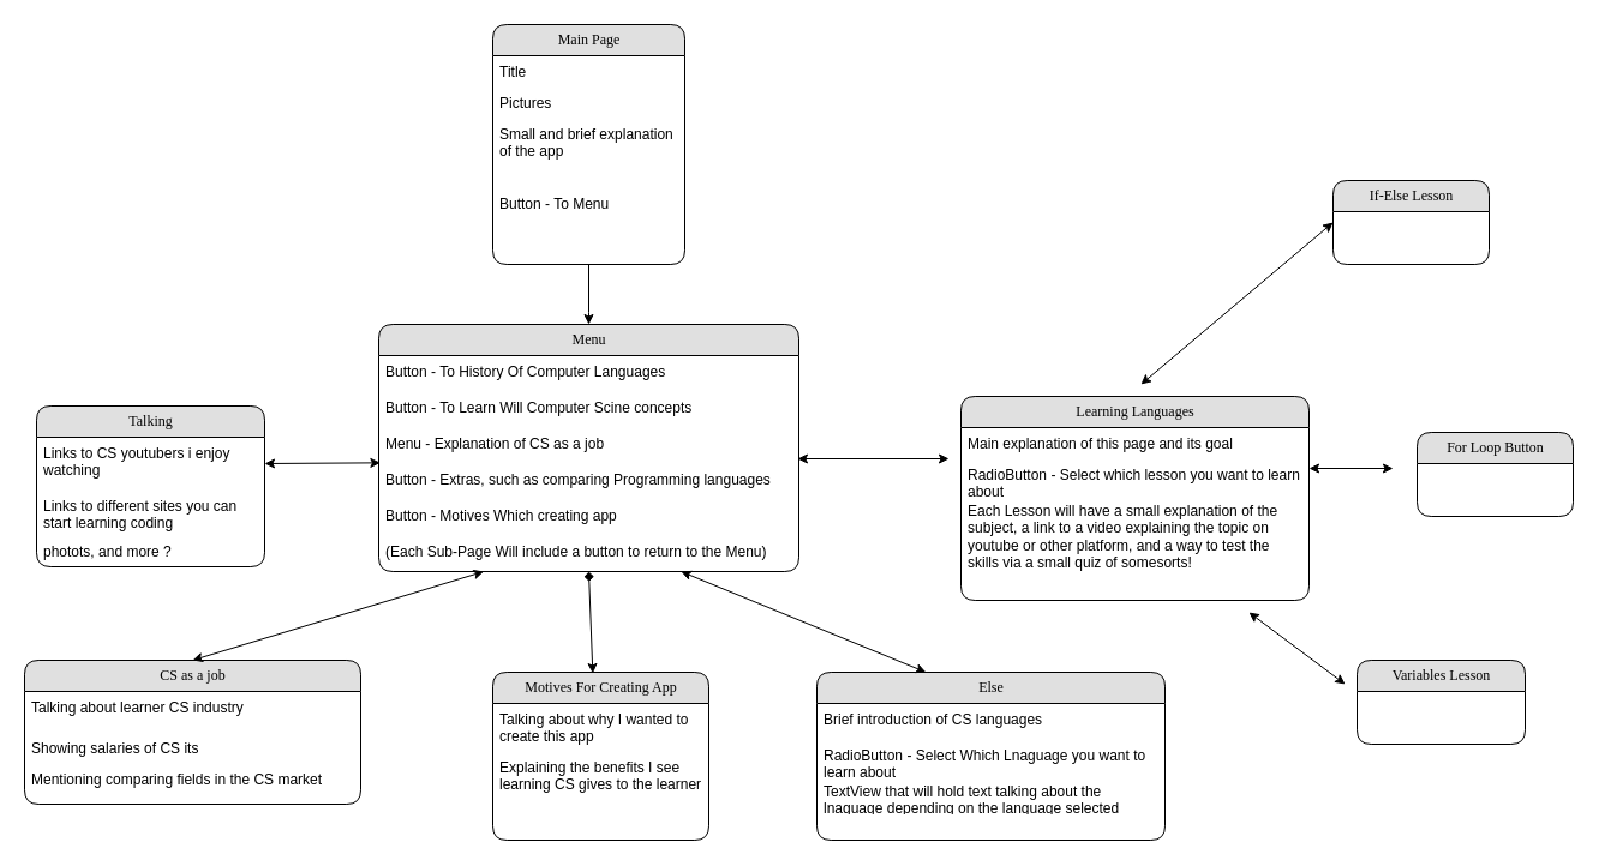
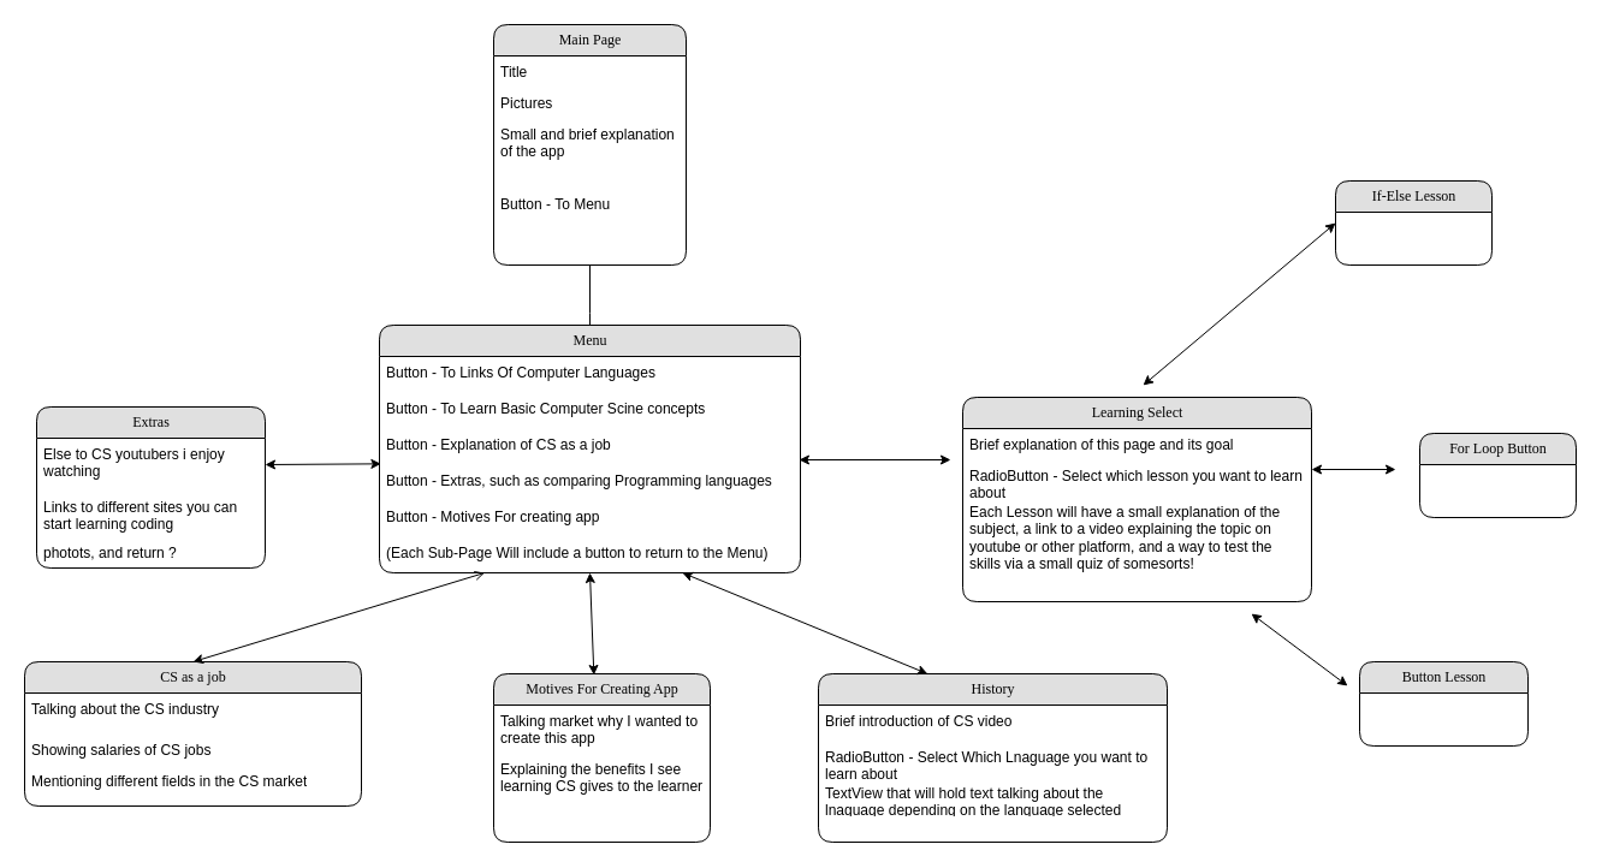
  <mxCell id="0" />
  <mxCell id="1" parent="0" />
- <mxCell id="2" style="edgeStyle=orthogonalEdgeStyle;rounded=0;orthogonalLoop=1;jettySize=auto;html=1;exitX=0.5;exitY=1;exitDx=0;exitDy=0;" parent="1" source="3" target="19" edge="1"><mxGeometry relative="1" as="geometry"><Array as="points"><mxPoint x="490" y="260" /><mxPoint x="490" y="260" /></Array></mxGeometry></mxCell>
+ <mxCell id="2" style="edgeStyle=orthogonalEdgeStyle;rounded=0;orthogonalLoop=1;jettySize=auto;html=1;exitX=0.5;exitY=1;exitDx=0;exitDy=0;endArrow=none;" parent="1" source="3" target="19" edge="1"><mxGeometry relative="1" as="geometry"><Array as="points"><mxPoint x="490" y="260" /><mxPoint x="490" y="260" /></Array></mxGeometry></mxCell>
  <mxCell id="3" value="Main Page" style="swimlane;html=1;fontStyle=0;childLayout=stackLayout;horizontal=1;startSize=26;fillColor=#e0e0e0;horizontalStack=0;resizeParent=1;resizeLast=0;collapsible=1;marginBottom=0;swimlaneFillColor=#ffffff;align=center;rounded=1;shadow=0;comic=0;labelBackgroundColor=none;strokeWidth=1;fontFamily=Verdana;fontSize=12" parent="1" vertex="1"><mxGeometry x="410" y="20" width="160" height="200" as="geometry" /></mxCell>
  <mxCell id="4" value="Title" style="text;html=1;strokeColor=none;fillColor=none;spacingLeft=4;spacingRight=4;whiteSpace=wrap;overflow=hidden;rotatable=0;points=[[0,0.5],[1,0.5]];portConstraint=eastwest;" parent="3" vertex="1"><mxGeometry y="26" width="160" height="26" as="geometry" /></mxCell>
  <mxCell id="5" value="Pictures" style="text;html=1;strokeColor=none;fillColor=none;spacingLeft=4;spacingRight=4;whiteSpace=wrap;overflow=hidden;rotatable=0;points=[[0,0.5],[1,0.5]];portConstraint=eastwest;" parent="3" vertex="1"><mxGeometry y="52" width="160" height="26" as="geometry" /></mxCell>
  <mxCell id="6" value="Small and brief explanation of the app&lt;div&gt;&lt;br&gt;&lt;/div&gt;&lt;div&gt;&lt;br&gt;&lt;/div&gt;&lt;div&gt;Button - To Menu&lt;/div&gt;&lt;div&gt;&lt;div&gt;&lt;br&gt;&lt;/div&gt;&lt;/div&gt;" style="text;html=1;strokeColor=none;fillColor=none;spacingLeft=4;spacingRight=4;whiteSpace=wrap;overflow=hidden;rotatable=0;points=[[0,0.5],[1,0.5]];portConstraint=eastwest;" parent="3" vertex="1"><mxGeometry y="78" width="160" height="102" as="geometry" /></mxCell>
- <mxCell id="7" value="Learning Languages" style="swimlane;html=1;fontStyle=0;childLayout=stackLayout;horizontal=1;startSize=26;fillColor=#e0e0e0;horizontalStack=0;resizeParent=1;resizeLast=0;collapsible=1;marginBottom=0;swimlaneFillColor=#ffffff;align=center;rounded=1;shadow=0;comic=0;labelBackgroundColor=none;strokeWidth=1;fontFamily=Verdana;fontSize=12" parent="1" vertex="1"><mxGeometry x="800" y="330" width="290" height="170" as="geometry" /></mxCell>
- <mxCell id="8" value="Main explanation of this page and its goal" style="text;html=1;strokeColor=none;fillColor=none;spacingLeft=4;spacingRight=4;whiteSpace=wrap;overflow=hidden;rotatable=0;points=[[0,0.5],[1,0.5]];portConstraint=eastwest;" parent="7" vertex="1"><mxGeometry y="26" width="290" height="26" as="geometry" /></mxCell>
+ <mxCell id="7" value="Learning Select" style="swimlane;html=1;fontStyle=0;childLayout=stackLayout;horizontal=1;startSize=26;fillColor=#e0e0e0;horizontalStack=0;resizeParent=1;resizeLast=0;collapsible=1;marginBottom=0;swimlaneFillColor=#ffffff;align=center;rounded=1;shadow=0;comic=0;labelBackgroundColor=none;strokeWidth=1;fontFamily=Verdana;fontSize=12" parent="1" vertex="1"><mxGeometry x="800" y="330" width="290" height="170" as="geometry" /></mxCell>
+ <mxCell id="8" value="Brief explanation of this page and its goal" style="text;html=1;strokeColor=none;fillColor=none;spacingLeft=4;spacingRight=4;whiteSpace=wrap;overflow=hidden;rotatable=0;points=[[0,0.5],[1,0.5]];portConstraint=eastwest;" parent="7" vertex="1"><mxGeometry y="26" width="290" height="26" as="geometry" /></mxCell>
  <mxCell id="9" value="RadioButton - Select which lesson you want to learn about" style="text;html=1;strokeColor=none;fillColor=none;spacingLeft=4;spacingRight=4;whiteSpace=wrap;overflow=hidden;rotatable=0;points=[[0,0.5],[1,0.5]];portConstraint=eastwest;" vertex="1" parent="7"><mxGeometry y="52" width="290" height="30" as="geometry" /></mxCell>
  <mxCell id="10" value="Each Lesson will have a small explanation of the subject, a link to a video explaining the topic on youtube or other platform, and a way to test the skills via a small quiz of somesorts!" style="text;html=1;strokeColor=none;fillColor=none;spacingLeft=4;spacingRight=4;whiteSpace=wrap;overflow=hidden;rotatable=0;points=[[0,0.5],[1,0.5]];portConstraint=eastwest;" vertex="1" parent="7"><mxGeometry y="82" width="290" height="68" as="geometry" /></mxCell>
- <mxCell id="11" value="Talking" style="swimlane;html=1;fontStyle=0;childLayout=stackLayout;horizontal=1;startSize=26;fillColor=#e0e0e0;horizontalStack=0;resizeParent=1;resizeLast=0;collapsible=1;marginBottom=0;swimlaneFillColor=#ffffff;align=center;rounded=1;shadow=0;comic=0;labelBackgroundColor=none;strokeWidth=1;fontFamily=Verdana;fontSize=12" parent="1" vertex="1"><mxGeometry x="30" y="338" width="190" height="134" as="geometry" /></mxCell>
- <mxCell id="12" value="Links to CS youtubers i enjoy watching" style="text;html=1;strokeColor=none;fillColor=none;spacingLeft=4;spacingRight=4;whiteSpace=wrap;overflow=hidden;rotatable=0;points=[[0,0.5],[1,0.5]];portConstraint=eastwest;" parent="11" vertex="1"><mxGeometry y="26" width="190" height="44" as="geometry" /></mxCell>
+ <mxCell id="11" value="Extras" style="swimlane;html=1;fontStyle=0;childLayout=stackLayout;horizontal=1;startSize=26;fillColor=#e0e0e0;horizontalStack=0;resizeParent=1;resizeLast=0;collapsible=1;marginBottom=0;swimlaneFillColor=#ffffff;align=center;rounded=1;shadow=0;comic=0;labelBackgroundColor=none;strokeWidth=1;fontFamily=Verdana;fontSize=12" parent="1" vertex="1"><mxGeometry x="30" y="338" width="190" height="134" as="geometry" /></mxCell>
+ <mxCell id="12" value="Else to CS youtubers i enjoy watching" style="text;html=1;strokeColor=none;fillColor=none;spacingLeft=4;spacingRight=4;whiteSpace=wrap;overflow=hidden;rotatable=0;points=[[0,0.5],[1,0.5]];portConstraint=eastwest;" parent="11" vertex="1"><mxGeometry y="26" width="190" height="44" as="geometry" /></mxCell>
  <mxCell id="13" value="Links to different sites you can start learning coding" style="text;html=1;strokeColor=none;fillColor=none;spacingLeft=4;spacingRight=4;whiteSpace=wrap;overflow=hidden;rotatable=0;points=[[0,0.5],[1,0.5]];portConstraint=eastwest;" parent="11" vertex="1"><mxGeometry y="70" width="190" height="38" as="geometry" /></mxCell>
- <mxCell id="14" value="photots, and more ?" style="text;html=1;strokeColor=none;fillColor=none;spacingLeft=4;spacingRight=4;whiteSpace=wrap;overflow=hidden;rotatable=0;points=[[0,0.5],[1,0.5]];portConstraint=eastwest;" parent="11" vertex="1"><mxGeometry y="108" width="190" height="26" as="geometry" /></mxCell>
+ <mxCell id="14" value="photots, and return ?" style="text;html=1;strokeColor=none;fillColor=none;spacingLeft=4;spacingRight=4;whiteSpace=wrap;overflow=hidden;rotatable=0;points=[[0,0.5],[1,0.5]];portConstraint=eastwest;" parent="11" vertex="1"><mxGeometry y="108" width="190" height="26" as="geometry" /></mxCell>
  <mxCell id="15" value="CS as a job" style="swimlane;html=1;fontStyle=0;childLayout=stackLayout;horizontal=1;startSize=26;fillColor=#e0e0e0;horizontalStack=0;resizeParent=1;resizeLast=0;collapsible=1;marginBottom=0;swimlaneFillColor=#ffffff;align=center;rounded=1;shadow=0;comic=0;labelBackgroundColor=none;strokeWidth=1;fontFamily=Verdana;fontSize=12" parent="1" vertex="1"><mxGeometry x="20" y="550" width="280" height="120" as="geometry" /></mxCell>
- <mxCell id="16" value="Talking about learner CS industry" style="text;html=1;strokeColor=none;fillColor=none;spacingLeft=4;spacingRight=4;whiteSpace=wrap;overflow=hidden;rotatable=0;points=[[0,0.5],[1,0.5]];portConstraint=eastwest;" vertex="1" parent="15"><mxGeometry y="26" width="280" height="34" as="geometry" /></mxCell>
- <mxCell id="17" value="Showing salaries of CS its" style="text;html=1;strokeColor=none;fillColor=none;spacingLeft=4;spacingRight=4;whiteSpace=wrap;overflow=hidden;rotatable=0;points=[[0,0.5],[1,0.5]];portConstraint=eastwest;" vertex="1" parent="15"><mxGeometry y="60" width="280" height="26" as="geometry" /></mxCell>
- <mxCell id="18" value="Mentioning comparing fields in the CS market" style="text;html=1;strokeColor=none;fillColor=none;spacingLeft=4;spacingRight=4;whiteSpace=wrap;overflow=hidden;rotatable=0;points=[[0,0.5],[1,0.5]];portConstraint=eastwest;" vertex="1" parent="15"><mxGeometry y="86" width="280" height="26" as="geometry" /></mxCell>
+ <mxCell id="16" value="Talking about the CS industry" style="text;html=1;strokeColor=none;fillColor=none;spacingLeft=4;spacingRight=4;whiteSpace=wrap;overflow=hidden;rotatable=0;points=[[0,0.5],[1,0.5]];portConstraint=eastwest;" vertex="1" parent="15"><mxGeometry y="26" width="280" height="34" as="geometry" /></mxCell>
+ <mxCell id="17" value="Showing salaries of CS jobs" style="text;html=1;strokeColor=none;fillColor=none;spacingLeft=4;spacingRight=4;whiteSpace=wrap;overflow=hidden;rotatable=0;points=[[0,0.5],[1,0.5]];portConstraint=eastwest;" vertex="1" parent="15"><mxGeometry y="60" width="280" height="26" as="geometry" /></mxCell>
+ <mxCell id="18" value="Mentioning different fields in the CS market" style="text;html=1;strokeColor=none;fillColor=none;spacingLeft=4;spacingRight=4;whiteSpace=wrap;overflow=hidden;rotatable=0;points=[[0,0.5],[1,0.5]];portConstraint=eastwest;" vertex="1" parent="15"><mxGeometry y="86" width="280" height="26" as="geometry" /></mxCell>
  <mxCell id="19" value="Menu" style="swimlane;html=1;fontStyle=0;childLayout=stackLayout;horizontal=1;startSize=26;fillColor=#e0e0e0;horizontalStack=0;resizeParent=1;resizeLast=0;collapsible=1;marginBottom=0;swimlaneFillColor=#ffffff;align=center;rounded=1;shadow=0;comic=0;labelBackgroundColor=none;strokeWidth=1;fontFamily=Verdana;fontSize=12" parent="1" vertex="1"><mxGeometry x="315" y="270" width="350" height="206" as="geometry" /></mxCell>
- <mxCell id="20" value="Button - To History Of Computer Languages" style="text;html=1;strokeColor=none;fillColor=none;spacingLeft=4;spacingRight=4;whiteSpace=wrap;overflow=hidden;rotatable=0;points=[[0,0.5],[1,0.5]];portConstraint=eastwest;aspect=fixed;" parent="19" vertex="1"><mxGeometry y="26" width="350" height="30" as="geometry" /></mxCell>
- <mxCell id="21" value="Button - To Learn Will Computer Scine concepts" style="text;html=1;strokeColor=none;fillColor=none;spacingLeft=4;spacingRight=4;whiteSpace=wrap;overflow=hidden;rotatable=0;points=[[0,0.5],[1,0.5]];portConstraint=eastwest;" parent="19" vertex="1"><mxGeometry y="56" width="350" height="30" as="geometry" /></mxCell>
- <mxCell id="22" value="Menu - Explanation of CS as a job" style="text;html=1;strokeColor=none;fillColor=none;spacingLeft=4;spacingRight=4;whiteSpace=wrap;overflow=hidden;rotatable=0;points=[[0,0.5],[1,0.5]];portConstraint=eastwest;" parent="19" vertex="1"><mxGeometry y="86" width="350" height="30" as="geometry" /></mxCell>
+ <mxCell id="20" value="Button - To Links Of Computer Languages" style="text;html=1;strokeColor=none;fillColor=none;spacingLeft=4;spacingRight=4;whiteSpace=wrap;overflow=hidden;rotatable=0;points=[[0,0.5],[1,0.5]];portConstraint=eastwest;aspect=fixed;" parent="19" vertex="1"><mxGeometry y="26" width="350" height="30" as="geometry" /></mxCell>
+ <mxCell id="21" value="Button - To Learn Basic Computer Scine concepts" style="text;html=1;strokeColor=none;fillColor=none;spacingLeft=4;spacingRight=4;whiteSpace=wrap;overflow=hidden;rotatable=0;points=[[0,0.5],[1,0.5]];portConstraint=eastwest;" parent="19" vertex="1"><mxGeometry y="56" width="350" height="30" as="geometry" /></mxCell>
+ <mxCell id="22" value="Button - Explanation of CS as a job" style="text;html=1;strokeColor=none;fillColor=none;spacingLeft=4;spacingRight=4;whiteSpace=wrap;overflow=hidden;rotatable=0;points=[[0,0.5],[1,0.5]];portConstraint=eastwest;" parent="19" vertex="1"><mxGeometry y="86" width="350" height="30" as="geometry" /></mxCell>
  <mxCell id="23" value="Button - Extras, such as comparing Programming languages" style="text;html=1;strokeColor=none;fillColor=none;spacingLeft=4;spacingRight=4;whiteSpace=wrap;overflow=hidden;rotatable=0;points=[[0,0.5],[1,0.5]];portConstraint=eastwest;" parent="19" vertex="1"><mxGeometry y="116" width="350" height="30" as="geometry" /></mxCell>
- <mxCell id="24" value="Button - Motives Which creating app" style="text;html=1;strokeColor=none;fillColor=none;spacingLeft=4;spacingRight=4;whiteSpace=wrap;overflow=hidden;rotatable=0;points=[[0,0.5],[1,0.5]];portConstraint=eastwest;" parent="19" vertex="1"><mxGeometry y="146" width="350" height="30" as="geometry" /></mxCell>
+ <mxCell id="24" value="Button - Motives For creating app" style="text;html=1;strokeColor=none;fillColor=none;spacingLeft=4;spacingRight=4;whiteSpace=wrap;overflow=hidden;rotatable=0;points=[[0,0.5],[1,0.5]];portConstraint=eastwest;" parent="19" vertex="1"><mxGeometry y="146" width="350" height="30" as="geometry" /></mxCell>
  <mxCell id="25" value="(Each Sub-Page Will include a button to return to the Menu)" style="text;html=1;strokeColor=none;fillColor=none;spacingLeft=4;spacingRight=4;whiteSpace=wrap;overflow=hidden;rotatable=0;points=[[0,0.5],[1,0.5]];portConstraint=eastwest;" vertex="1" parent="19"><mxGeometry y="176" width="350" height="30" as="geometry" /></mxCell>
- <mxCell id="26" value="Else" style="swimlane;html=1;fontStyle=0;childLayout=stackLayout;horizontal=1;startSize=26;fillColor=#e0e0e0;horizontalStack=0;resizeParent=1;resizeLast=0;collapsible=1;marginBottom=0;swimlaneFillColor=#ffffff;align=center;rounded=1;shadow=0;comic=0;labelBackgroundColor=none;strokeWidth=1;fontFamily=Verdana;fontSize=12" parent="1" vertex="1"><mxGeometry x="680" y="560" width="290" height="140" as="geometry" /></mxCell>
- <mxCell id="27" value="Brief introduction of CS languages" style="text;html=1;strokeColor=none;fillColor=none;spacingLeft=4;spacingRight=4;whiteSpace=wrap;overflow=hidden;rotatable=0;points=[[0,0.5],[1,0.5]];portConstraint=eastwest;" parent="26" vertex="1"><mxGeometry y="26" width="290" height="30" as="geometry" /></mxCell>
+ <mxCell id="26" value="History" style="swimlane;html=1;fontStyle=0;childLayout=stackLayout;horizontal=1;startSize=26;fillColor=#e0e0e0;horizontalStack=0;resizeParent=1;resizeLast=0;collapsible=1;marginBottom=0;swimlaneFillColor=#ffffff;align=center;rounded=1;shadow=0;comic=0;labelBackgroundColor=none;strokeWidth=1;fontFamily=Verdana;fontSize=12" parent="1" vertex="1"><mxGeometry x="680" y="560" width="290" height="140" as="geometry" /></mxCell>
+ <mxCell id="27" value="Brief introduction of CS video" style="text;html=1;strokeColor=none;fillColor=none;spacingLeft=4;spacingRight=4;whiteSpace=wrap;overflow=hidden;rotatable=0;points=[[0,0.5],[1,0.5]];portConstraint=eastwest;" parent="26" vertex="1"><mxGeometry y="26" width="290" height="30" as="geometry" /></mxCell>
  <mxCell id="28" value="RadioButton - Select Which Lnaguage you want to learn about" style="text;html=1;strokeColor=none;fillColor=none;spacingLeft=4;spacingRight=4;whiteSpace=wrap;overflow=hidden;rotatable=0;points=[[0,0.5],[1,0.5]];portConstraint=eastwest;" parent="26" vertex="1"><mxGeometry y="56" width="290" height="30" as="geometry" /></mxCell>
  <mxCell id="29" value="TextView that will hold text talking about the lnaguage depending on the language selected" style="text;html=1;strokeColor=none;fillColor=none;spacingLeft=4;spacingRight=4;whiteSpace=wrap;overflow=hidden;rotatable=0;points=[[0,0.5],[1,0.5]];portConstraint=eastwest;" parent="26" vertex="1"><mxGeometry y="86" width="290" height="30" as="geometry" /></mxCell>
  <mxCell id="30" value="" style="endArrow=classic;startArrow=classic;html=1;rounded=0;exitX=0.997;exitY=-0.133;exitDx=0;exitDy=0;exitPerimeter=0;" edge="1" parent="1" source="23"><mxGeometry width="50" height="50" relative="1" as="geometry"><mxPoint x="710" y="420" as="sourcePoint" /><mxPoint x="790" y="382" as="targetPoint" /></mxGeometry></mxCell>
- <mxCell id="31" value="" style="endArrow=classic;startArrow=classic;html=1;rounded=0;exitX=0.5;exitY=0;exitDx=0;exitDy=0;entryX=0.25;entryY=1;entryDx=0;entryDy=0;" edge="1" parent="1" source="15" target="19"><mxGeometry width="50" height="50" relative="1" as="geometry"><mxPoint x="360" y="520" as="sourcePoint" /><mxPoint x="410" y="470" as="targetPoint" /></mxGeometry></mxCell>
+ <mxCell id="31" value="" style="endArrow=open;startArrow=classic;html=1;rounded=0;exitX=0.5;exitY=0;exitDx=0;exitDy=0;entryX=0.25;entryY=1;entryDx=0;entryDy=0;" edge="1" parent="1" source="15" target="19"><mxGeometry width="50" height="50" relative="1" as="geometry"><mxPoint x="360" y="520" as="sourcePoint" /><mxPoint x="410" y="470" as="targetPoint" /></mxGeometry></mxCell>
  <mxCell id="32" value="" style="endArrow=classic;startArrow=classic;html=1;rounded=0;entryX=0.313;entryY=0;entryDx=0;entryDy=0;entryPerimeter=0;exitX=0.72;exitY=1;exitDx=0;exitDy=0;exitPerimeter=0;" edge="1" parent="1" source="25" target="26"><mxGeometry width="50" height="50" relative="1" as="geometry"><mxPoint x="530" y="460" as="sourcePoint" /><mxPoint x="600" y="490" as="targetPoint" /></mxGeometry></mxCell>
  <mxCell id="33" value="" style="endArrow=classic;startArrow=classic;html=1;rounded=0;exitX=1;exitY=0.5;exitDx=0;exitDy=0;entryX=0.004;entryY=-0.022;entryDx=0;entryDy=0;entryPerimeter=0;" edge="1" parent="1" source="12" target="23"><mxGeometry width="50" height="50" relative="1" as="geometry"><mxPoint x="240" y="440" as="sourcePoint" /><mxPoint x="290" y="390" as="targetPoint" /></mxGeometry></mxCell>
  <mxCell id="34" value="Motives For Creating App" style="swimlane;html=1;fontStyle=0;childLayout=stackLayout;horizontal=1;startSize=26;fillColor=#e0e0e0;horizontalStack=0;resizeParent=1;resizeLast=0;collapsible=1;marginBottom=0;swimlaneFillColor=#ffffff;align=center;rounded=1;shadow=0;comic=0;labelBackgroundColor=none;strokeWidth=1;fontFamily=Verdana;fontSize=12" vertex="1" parent="1"><mxGeometry x="410" y="560" width="180" height="140" as="geometry" /></mxCell>
- <mxCell id="35" value="Talking about why I wanted to create this app" style="text;html=1;strokeColor=none;fillColor=none;spacingLeft=4;spacingRight=4;whiteSpace=wrap;overflow=hidden;rotatable=0;points=[[0,0.5],[1,0.5]];portConstraint=eastwest;" vertex="1" parent="34"><mxGeometry y="26" width="180" height="40" as="geometry" /></mxCell>
+ <mxCell id="35" value="Talking market why I wanted to create this app" style="text;html=1;strokeColor=none;fillColor=none;spacingLeft=4;spacingRight=4;whiteSpace=wrap;overflow=hidden;rotatable=0;points=[[0,0.5],[1,0.5]];portConstraint=eastwest;" vertex="1" parent="34"><mxGeometry y="26" width="180" height="40" as="geometry" /></mxCell>
  <mxCell id="36" value="Explaining the benefits I see learning CS gives to the learner" style="text;html=1;strokeColor=none;fillColor=none;spacingLeft=4;spacingRight=4;whiteSpace=wrap;overflow=hidden;rotatable=0;points=[[0,0.5],[1,0.5]];portConstraint=eastwest;" vertex="1" parent="34"><mxGeometry y="66" width="180" height="58" as="geometry" /></mxCell>
- <mxCell id="37" value="" style="endArrow=diamond;startArrow=classic;html=1;rounded=0;entryX=0.5;entryY=1;entryDx=0;entryDy=0;exitX=0.463;exitY=0.007;exitDx=0;exitDy=0;exitPerimeter=0;" edge="1" parent="1" source="34" target="19"><mxGeometry width="50" height="50" relative="1" as="geometry"><mxPoint x="470" y="540" as="sourcePoint" /><mxPoint x="520" y="490" as="targetPoint" /></mxGeometry></mxCell>
+ <mxCell id="37" value="" style="endArrow=classic;startArrow=classic;html=1;rounded=0;entryX=0.5;entryY=1;entryDx=0;entryDy=0;exitX=0.463;exitY=0.007;exitDx=0;exitDy=0;exitPerimeter=0;" edge="1" parent="1" source="34" target="19"><mxGeometry width="50" height="50" relative="1" as="geometry"><mxPoint x="470" y="540" as="sourcePoint" /><mxPoint x="520" y="490" as="targetPoint" /></mxGeometry></mxCell>
  <mxCell id="38" value="If-Else Lesson" style="swimlane;html=1;fontStyle=0;childLayout=stackLayout;horizontal=1;startSize=26;fillColor=#e0e0e0;horizontalStack=0;resizeParent=1;resizeLast=0;collapsible=1;marginBottom=0;swimlaneFillColor=#ffffff;align=center;rounded=1;shadow=0;comic=0;labelBackgroundColor=none;strokeWidth=1;fontFamily=Verdana;fontSize=12" vertex="1" parent="1"><mxGeometry x="1110" y="150" width="130" height="70" as="geometry" /></mxCell>
  <mxCell id="39" value="For Loop Button" style="swimlane;html=1;fontStyle=0;childLayout=stackLayout;horizontal=1;startSize=26;fillColor=#e0e0e0;horizontalStack=0;resizeParent=1;resizeLast=0;collapsible=1;marginBottom=0;swimlaneFillColor=#ffffff;align=center;rounded=1;shadow=0;comic=0;labelBackgroundColor=none;strokeWidth=1;fontFamily=Verdana;fontSize=12" vertex="1" parent="1"><mxGeometry x="1180" y="360" width="130" height="70" as="geometry" /></mxCell>
- <mxCell id="40" value="Variables Lesson" style="swimlane;html=1;fontStyle=0;childLayout=stackLayout;horizontal=1;startSize=26;fillColor=#e0e0e0;horizontalStack=0;resizeParent=1;resizeLast=0;collapsible=1;marginBottom=0;swimlaneFillColor=#ffffff;align=center;rounded=1;shadow=0;comic=0;labelBackgroundColor=none;strokeWidth=1;fontFamily=Verdana;fontSize=12" vertex="1" parent="1"><mxGeometry x="1130" y="550" width="140" height="70" as="geometry" /></mxCell>
+ <mxCell id="40" value="Button Lesson" style="swimlane;html=1;fontStyle=0;childLayout=stackLayout;horizontal=1;startSize=26;fillColor=#e0e0e0;horizontalStack=0;resizeParent=1;resizeLast=0;collapsible=1;marginBottom=0;swimlaneFillColor=#ffffff;align=center;rounded=1;shadow=0;comic=0;labelBackgroundColor=none;strokeWidth=1;fontFamily=Verdana;fontSize=12" vertex="1" parent="1"><mxGeometry x="1130" y="550" width="140" height="70" as="geometry" /></mxCell>
  <mxCell id="41" value="" style="endArrow=classic;startArrow=classic;html=1;rounded=0;entryX=0;entryY=0.5;entryDx=0;entryDy=0;" edge="1" parent="1" target="38"><mxGeometry width="50" height="50" relative="1" as="geometry"><mxPoint x="950" y="320" as="sourcePoint" /><mxPoint x="1010" y="260" as="targetPoint" /></mxGeometry></mxCell>
  <mxCell id="42" value="" style="endArrow=classic;startArrow=classic;html=1;rounded=0;" edge="1" parent="1"><mxGeometry width="50" height="50" relative="1" as="geometry"><mxPoint x="1040" y="510" as="sourcePoint" /><mxPoint x="1120" y="570" as="targetPoint" /></mxGeometry></mxCell>
  <mxCell id="43" value="" style="endArrow=classic;startArrow=classic;html=1;rounded=0;" edge="1" parent="1"><mxGeometry width="50" height="50" relative="1" as="geometry"><mxPoint x="1090" y="390" as="sourcePoint" /><mxPoint x="1160" y="390" as="targetPoint" /></mxGeometry></mxCell>
